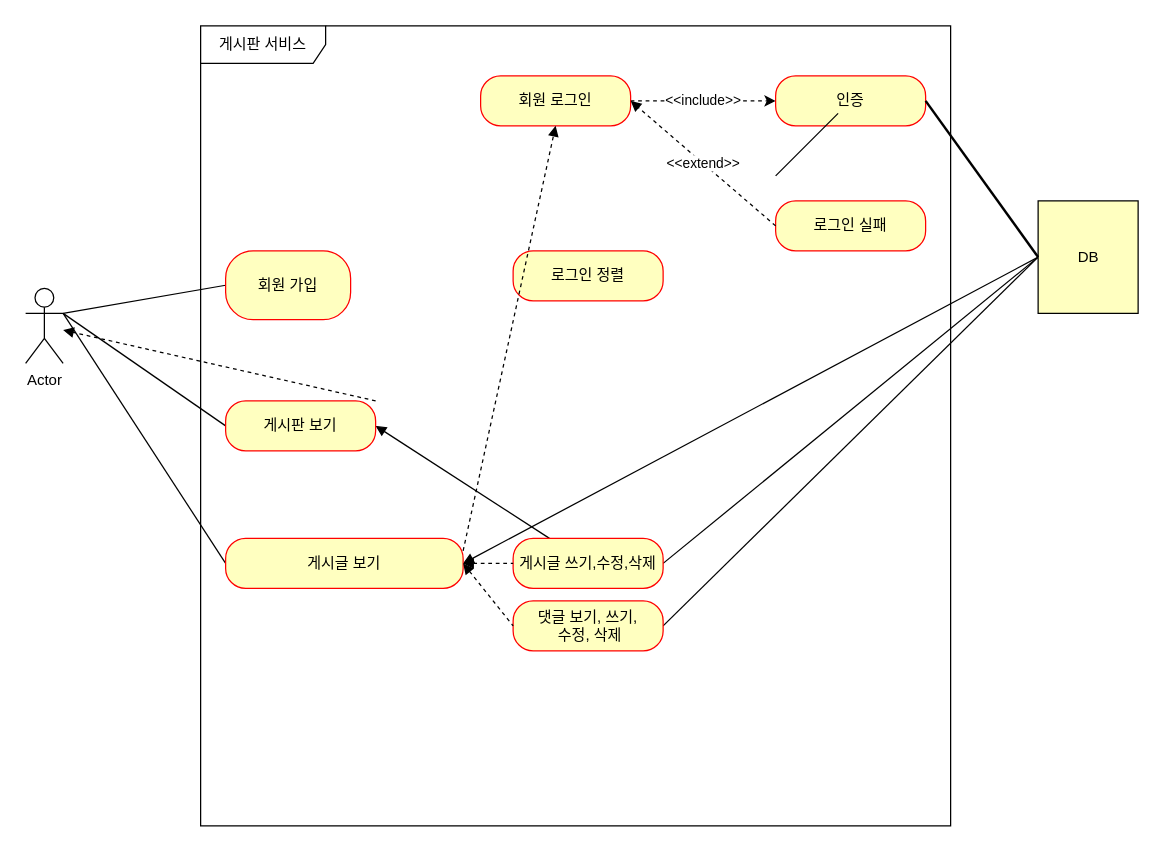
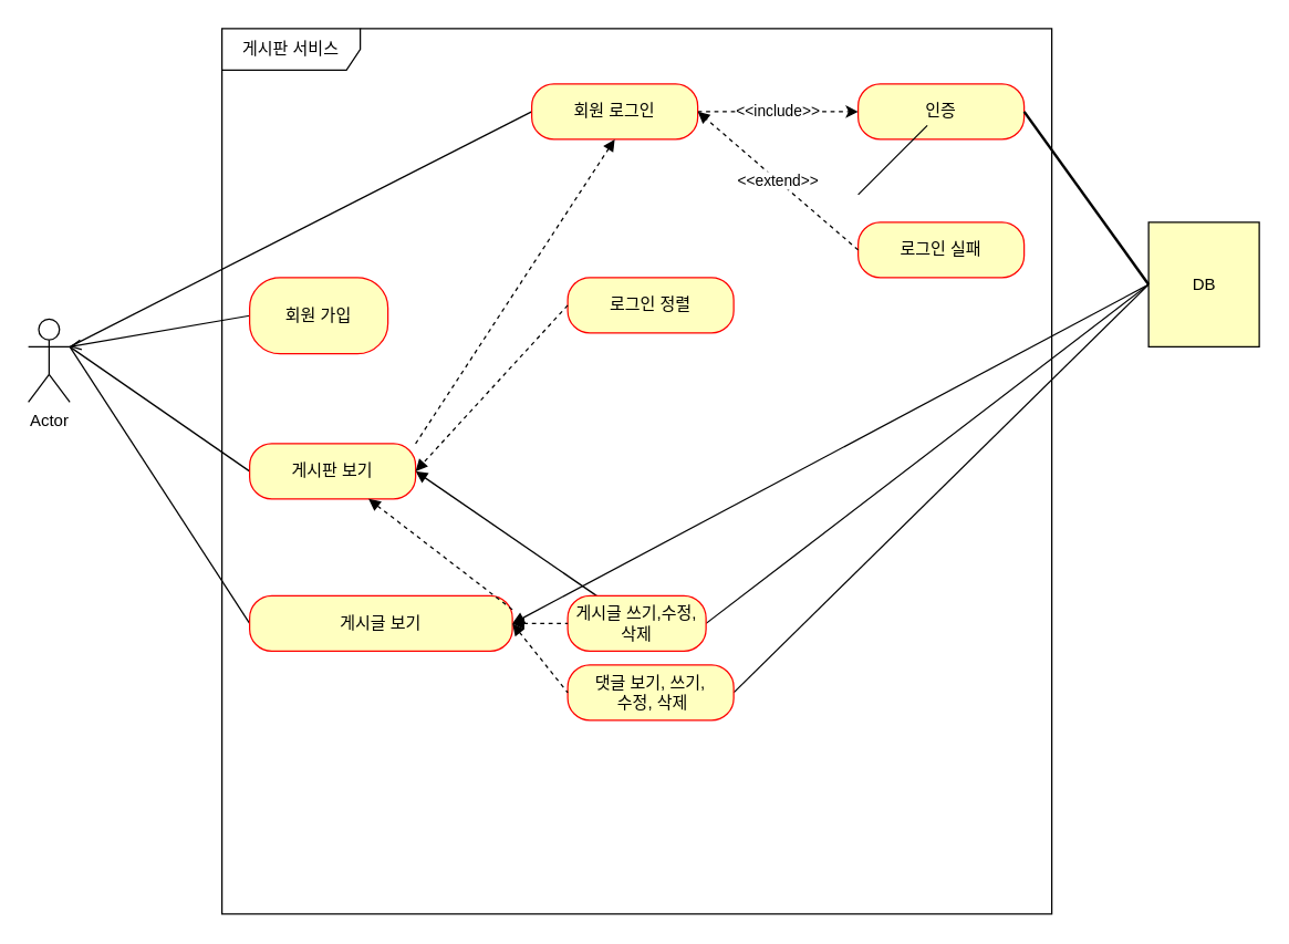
  <mxCell id="0" />
  <mxCell id="1" parent="0" />
  <mxCell id="2" value="Actor" style="shape=umlActor;verticalLabelPosition=bottom;verticalAlign=top;html=1;outlineConnect=0;" vertex="1" parent="1"><mxGeometry x="20" y="230" width="30" height="60" as="geometry" /></mxCell>
  <mxCell id="3" value="게시판 서비스" style="shape=umlFrame;whiteSpace=wrap;html=1;width=100;height=30;" vertex="1" parent="1"><mxGeometry x="160" y="20" width="600" height="640" as="geometry" /></mxCell>
- <mxCell id="4" style="rounded=0;orthogonalLoop=1;jettySize=auto;html=1;exitX=0;exitY=0.5;exitDx=0;exitDy=0;entryX=1;entryY=0.333;entryDx=0;entryDy=0;entryPerimeter=0;endArrow=none;endFill=0;" edge="1" parent="1" source="5" target="2"><mxGeometry relative="1" as="geometry" /></mxCell>
+ <mxCell id="4" style="rounded=0;orthogonalLoop=1;jettySize=auto;html=1;exitX=0;exitY=0.5;exitDx=0;exitDy=0;entryX=1;entryY=0.333;entryDx=0;entryDy=0;entryPerimeter=0;endArrow=open;endFill=0;" edge="1" parent="1" source="5" target="2"><mxGeometry relative="1" as="geometry" /></mxCell>
  <mxCell id="5" value="회원 가입" style="rounded=1;whiteSpace=wrap;html=1;arcSize=40;fontColor=#000000;fillColor=#ffffc0;strokeColor=#ff0000;" vertex="1" parent="1"><mxGeometry x="180" y="200" width="100" height="55" as="geometry" /></mxCell>
  <mxCell id="6" style="rounded=0;orthogonalLoop=1;jettySize=auto;html=1;exitX=0;exitY=0.5;exitDx=0;exitDy=0;endArrow=none;endFill=0;" edge="1" parent="1" source="8"><mxGeometry relative="1" as="geometry"><mxPoint x="50" y="250" as="targetPoint" /></mxGeometry></mxCell>
  <mxCell id="7" style="rounded=0;orthogonalLoop=1;jettySize=auto;html=1;exitX=1;exitY=0.5;exitDx=0;exitDy=0;strokeColor=default;startArrow=block;startFill=1;endArrow=none;endFill=0;" edge="1" parent="1" source="8" target="19"><mxGeometry relative="1" as="geometry" /></mxCell>
  <mxCell id="8" value="게시판 보기" style="rounded=1;whiteSpace=wrap;html=1;arcSize=40;fontColor=#000000;fillColor=#ffffc0;strokeColor=#ff0000;" vertex="1" parent="1"><mxGeometry x="180" y="320" width="120" height="40" as="geometry" /></mxCell>
  <mxCell id="9" style="rounded=0;orthogonalLoop=1;jettySize=auto;html=1;exitX=0;exitY=0.5;exitDx=0;exitDy=0;endArrow=none;endFill=0;" edge="1" parent="1" source="11"><mxGeometry relative="1" as="geometry"><mxPoint x="50" y="250" as="targetPoint" /></mxGeometry></mxCell>
  <mxCell id="10" style="edgeStyle=none;rounded=0;orthogonalLoop=1;jettySize=auto;html=1;exitX=1;exitY=0.5;exitDx=0;exitDy=0;entryX=0;entryY=0.5;entryDx=0;entryDy=0;strokeColor=default;startArrow=block;startFill=1;endArrow=none;endFill=0;" edge="1" parent="1" source="11" target="28"><mxGeometry relative="1" as="geometry" /></mxCell>
  <mxCell id="11" value="게시글 보기" style="rounded=1;whiteSpace=wrap;html=1;arcSize=40;fontColor=#000000;fillColor=#ffffc0;strokeColor=#ff0000;" vertex="1" parent="1"><mxGeometry x="180" y="430" width="190" height="40" as="geometry" /></mxCell>
+ <mxCell id="12" style="rounded=0;orthogonalLoop=1;jettySize=auto;html=1;exitX=0;exitY=0.5;exitDx=0;exitDy=0;entryX=1;entryY=0.333;entryDx=0;entryDy=0;entryPerimeter=0;endArrow=none;endFill=0;" edge="1" parent="1" source="14" target="2"><mxGeometry relative="1" as="geometry"><mxPoint x="90" y="280" as="targetPoint" /></mxGeometry></mxCell>
  <mxCell id="13" value="&amp;lt;&amp;lt;include&amp;gt;&amp;gt;" style="edgeStyle=orthogonalEdgeStyle;rounded=0;orthogonalLoop=1;jettySize=auto;html=1;exitX=1;exitY=0.5;exitDx=0;exitDy=0;entryX=0;entryY=0.5;entryDx=0;entryDy=0;dashed=1;" edge="1" parent="1" source="14" target="15"><mxGeometry relative="1" as="geometry" /></mxCell>
  <mxCell id="14" value="회원 로그인" style="rounded=1;whiteSpace=wrap;html=1;arcSize=40;fontColor=#000000;fillColor=#ffffc0;strokeColor=#ff0000;" vertex="1" parent="1"><mxGeometry x="384" y="60" width="120" height="40" as="geometry" /></mxCell>
  <mxCell id="15" value="인증" style="rounded=1;whiteSpace=wrap;html=1;arcSize=40;fontColor=#000000;fillColor=#ffffc0;strokeColor=#ff0000;" vertex="1" parent="1"><mxGeometry x="620" y="60" width="120" height="40" as="geometry" /></mxCell>
  <mxCell id="16" value="로그인 실패" style="rounded=1;whiteSpace=wrap;html=1;arcSize=40;fontColor=#000000;fillColor=#ffffc0;strokeColor=#ff0000;" vertex="1" parent="1"><mxGeometry x="620" y="160" width="120" height="40" as="geometry" /></mxCell>
  <mxCell id="17" value="로그인 정렬" style="rounded=1;whiteSpace=wrap;html=1;arcSize=40;fontColor=#000000;fillColor=#ffffc0;strokeColor=#ff0000;" vertex="1" parent="1"><mxGeometry x="410" y="200" width="120" height="40" as="geometry" /></mxCell>
  <mxCell id="18" style="edgeStyle=none;rounded=0;orthogonalLoop=1;jettySize=auto;html=1;exitX=1;exitY=0.5;exitDx=0;exitDy=0;entryX=0;entryY=0.5;entryDx=0;entryDy=0;strokeColor=default;startArrow=none;startFill=0;endArrow=none;endFill=0;" edge="1" parent="1" source="19" target="28"><mxGeometry relative="1" as="geometry" /></mxCell>
- <mxCell id="19" value="게시글 쓰기,수정,삭제" style="rounded=1;whiteSpace=wrap;html=1;arcSize=40;fontColor=#000000;fillColor=#ffffc0;strokeColor=#ff0000;" vertex="1" parent="1"><mxGeometry x="410" y="430" width="120" height="40" as="geometry" /></mxCell>
+ <mxCell id="19" value="게시글 쓰기,수정,삭제" style="rounded=1;whiteSpace=wrap;html=1;arcSize=40;fontColor=#000000;fillColor=#ffffc0;strokeColor=#ff0000;" vertex="1" parent="1"><mxGeometry x="410" y="430" width="100" height="40" as="geometry" /></mxCell>
  <mxCell id="20" style="edgeStyle=none;rounded=0;orthogonalLoop=1;jettySize=auto;html=1;exitX=1;exitY=0.5;exitDx=0;exitDy=0;entryX=0;entryY=0.5;entryDx=0;entryDy=0;strokeColor=default;startArrow=none;startFill=0;endArrow=none;endFill=0;" edge="1" parent="1" source="21" target="28"><mxGeometry relative="1" as="geometry" /></mxCell>
  <mxCell id="21" value="댓글 보기, 쓰기,&lt;br&gt;&amp;nbsp;수정, 삭제" style="rounded=1;whiteSpace=wrap;html=1;arcSize=40;fontColor=#000000;fillColor=#ffffc0;strokeColor=#ff0000;" vertex="1" parent="1"><mxGeometry x="410" y="480" width="120" height="40" as="geometry" /></mxCell>
  <mxCell id="22" value="&amp;lt;&amp;lt;extend&amp;gt;&amp;gt;" style="endArrow=block;html=1;rounded=0;strokeColor=default;entryX=1;entryY=0.5;entryDx=0;entryDy=0;exitX=0;exitY=0.5;exitDx=0;exitDy=0;endFill=1;dashed=1;" edge="1" parent="1" source="16" target="14"><mxGeometry width="50" height="50" relative="1" as="geometry"><mxPoint x="520" y="300" as="sourcePoint" /><mxPoint x="570" y="250" as="targetPoint" /></mxGeometry></mxCell>
- <mxCell id="23" value="" style="endArrow=block;html=1;rounded=0;dashed=1;strokeColor=default;exitX=1;exitY=0;exitDx=0;exitDy=0;endFill=1;" edge="1" parent="1" source="8" target="2"><mxGeometry width="50" height="50" relative="1" as="geometry"><mxPoint x="290" y="300" as="sourcePoint" /><mxPoint x="340" y="250" as="targetPoint" /></mxGeometry></mxCell>
- <mxCell id="24" value="" style="endArrow=block;html=1;rounded=0;dashed=1;strokeColor=default;exitX=1;exitY=0.25;exitDx=0;exitDy=0;endFill=1;entryX=0.5;entryY=1;entryDx=0;entryDy=0;" edge="1" parent="1" source="11" target="14"><mxGeometry width="50" height="50" relative="1" as="geometry"><mxPoint x="312" y="340" as="sourcePoint" /><mxPoint x="440" y="110" as="targetPoint" /></mxGeometry></mxCell>
+ <mxCell id="23" value="" style="endArrow=block;html=1;rounded=0;dashed=1;strokeColor=default;entryX=0.5;entryY=1;entryDx=0;entryDy=0;exitX=1;exitY=0;exitDx=0;exitDy=0;endFill=1;" edge="1" parent="1" source="8" target="14"><mxGeometry width="50" height="50" relative="1" as="geometry"><mxPoint x="290" y="300" as="sourcePoint" /><mxPoint x="340" y="250" as="targetPoint" /></mxGeometry></mxCell>
+ <mxCell id="24" value="" style="endArrow=block;html=1;rounded=0;dashed=1;strokeColor=default;exitX=1;exitY=0.25;exitDx=0;exitDy=0;endFill=1;" edge="1" parent="1" source="11" target="8"><mxGeometry width="50" height="50" relative="1" as="geometry"><mxPoint x="312" y="340" as="sourcePoint" /><mxPoint x="440" y="110" as="targetPoint" /></mxGeometry></mxCell>
+ <mxCell id="25" value="" style="endArrow=block;html=1;rounded=0;dashed=1;strokeColor=default;exitX=0;exitY=0.5;exitDx=0;exitDy=0;endFill=1;entryX=1;entryY=0.5;entryDx=0;entryDy=0;" edge="1" parent="1" source="17" target="8"><mxGeometry width="50" height="50" relative="1" as="geometry"><mxPoint x="290" y="300" as="sourcePoint" /><mxPoint x="340" y="250" as="targetPoint" /></mxGeometry></mxCell>
  <mxCell id="26" value="" style="endArrow=none;html=1;rounded=0;dashed=1;strokeColor=default;exitX=1;exitY=0.5;exitDx=0;exitDy=0;entryX=0;entryY=0.5;entryDx=0;entryDy=0;endFill=0;startArrow=block;startFill=1;" edge="1" parent="1" source="11" target="19"><mxGeometry width="50" height="50" relative="1" as="geometry"><mxPoint x="290" y="300" as="sourcePoint" /><mxPoint x="340" y="250" as="targetPoint" /></mxGeometry></mxCell>
  <mxCell id="27" value="" style="endArrow=none;html=1;rounded=0;dashed=1;strokeColor=default;exitX=1;exitY=0.5;exitDx=0;exitDy=0;entryX=0;entryY=0.5;entryDx=0;entryDy=0;endFill=0;startArrow=block;startFill=1;" edge="1" parent="1" source="11" target="21"><mxGeometry width="50" height="50" relative="1" as="geometry"><mxPoint x="310" y="430" as="sourcePoint" /><mxPoint x="420" y="405" as="targetPoint" /></mxGeometry></mxCell>
  <mxCell id="28" value="DB" style="html=1;dropTarget=0;fillColor=#ffffc0;" vertex="1" parent="1"><mxGeometry x="830" y="160" width="80" height="90" as="geometry" /></mxCell>
  <mxCell id="29" value="" style="endArrow=none;html=1;strokeWidth=2;rounded=0;strokeColor=default;entryX=0;entryY=0.5;entryDx=0;entryDy=0;exitX=1;exitY=0.5;exitDx=0;exitDy=0;" edge="1" parent="1" source="15" target="28"><mxGeometry width="50" height="50" relative="1" as="geometry"><mxPoint x="620" y="140" as="sourcePoint" /><mxPoint x="670" y="90" as="targetPoint" /></mxGeometry></mxCell>
  <mxCell id="30" value="" style="endArrow=none;html=1;rounded=0;strokeColor=default;" edge="1" parent="1"><mxGeometry width="50" height="50" relative="1" as="geometry"><mxPoint x="620" y="140" as="sourcePoint" /><mxPoint x="670" y="90" as="targetPoint" /></mxGeometry></mxCell>
